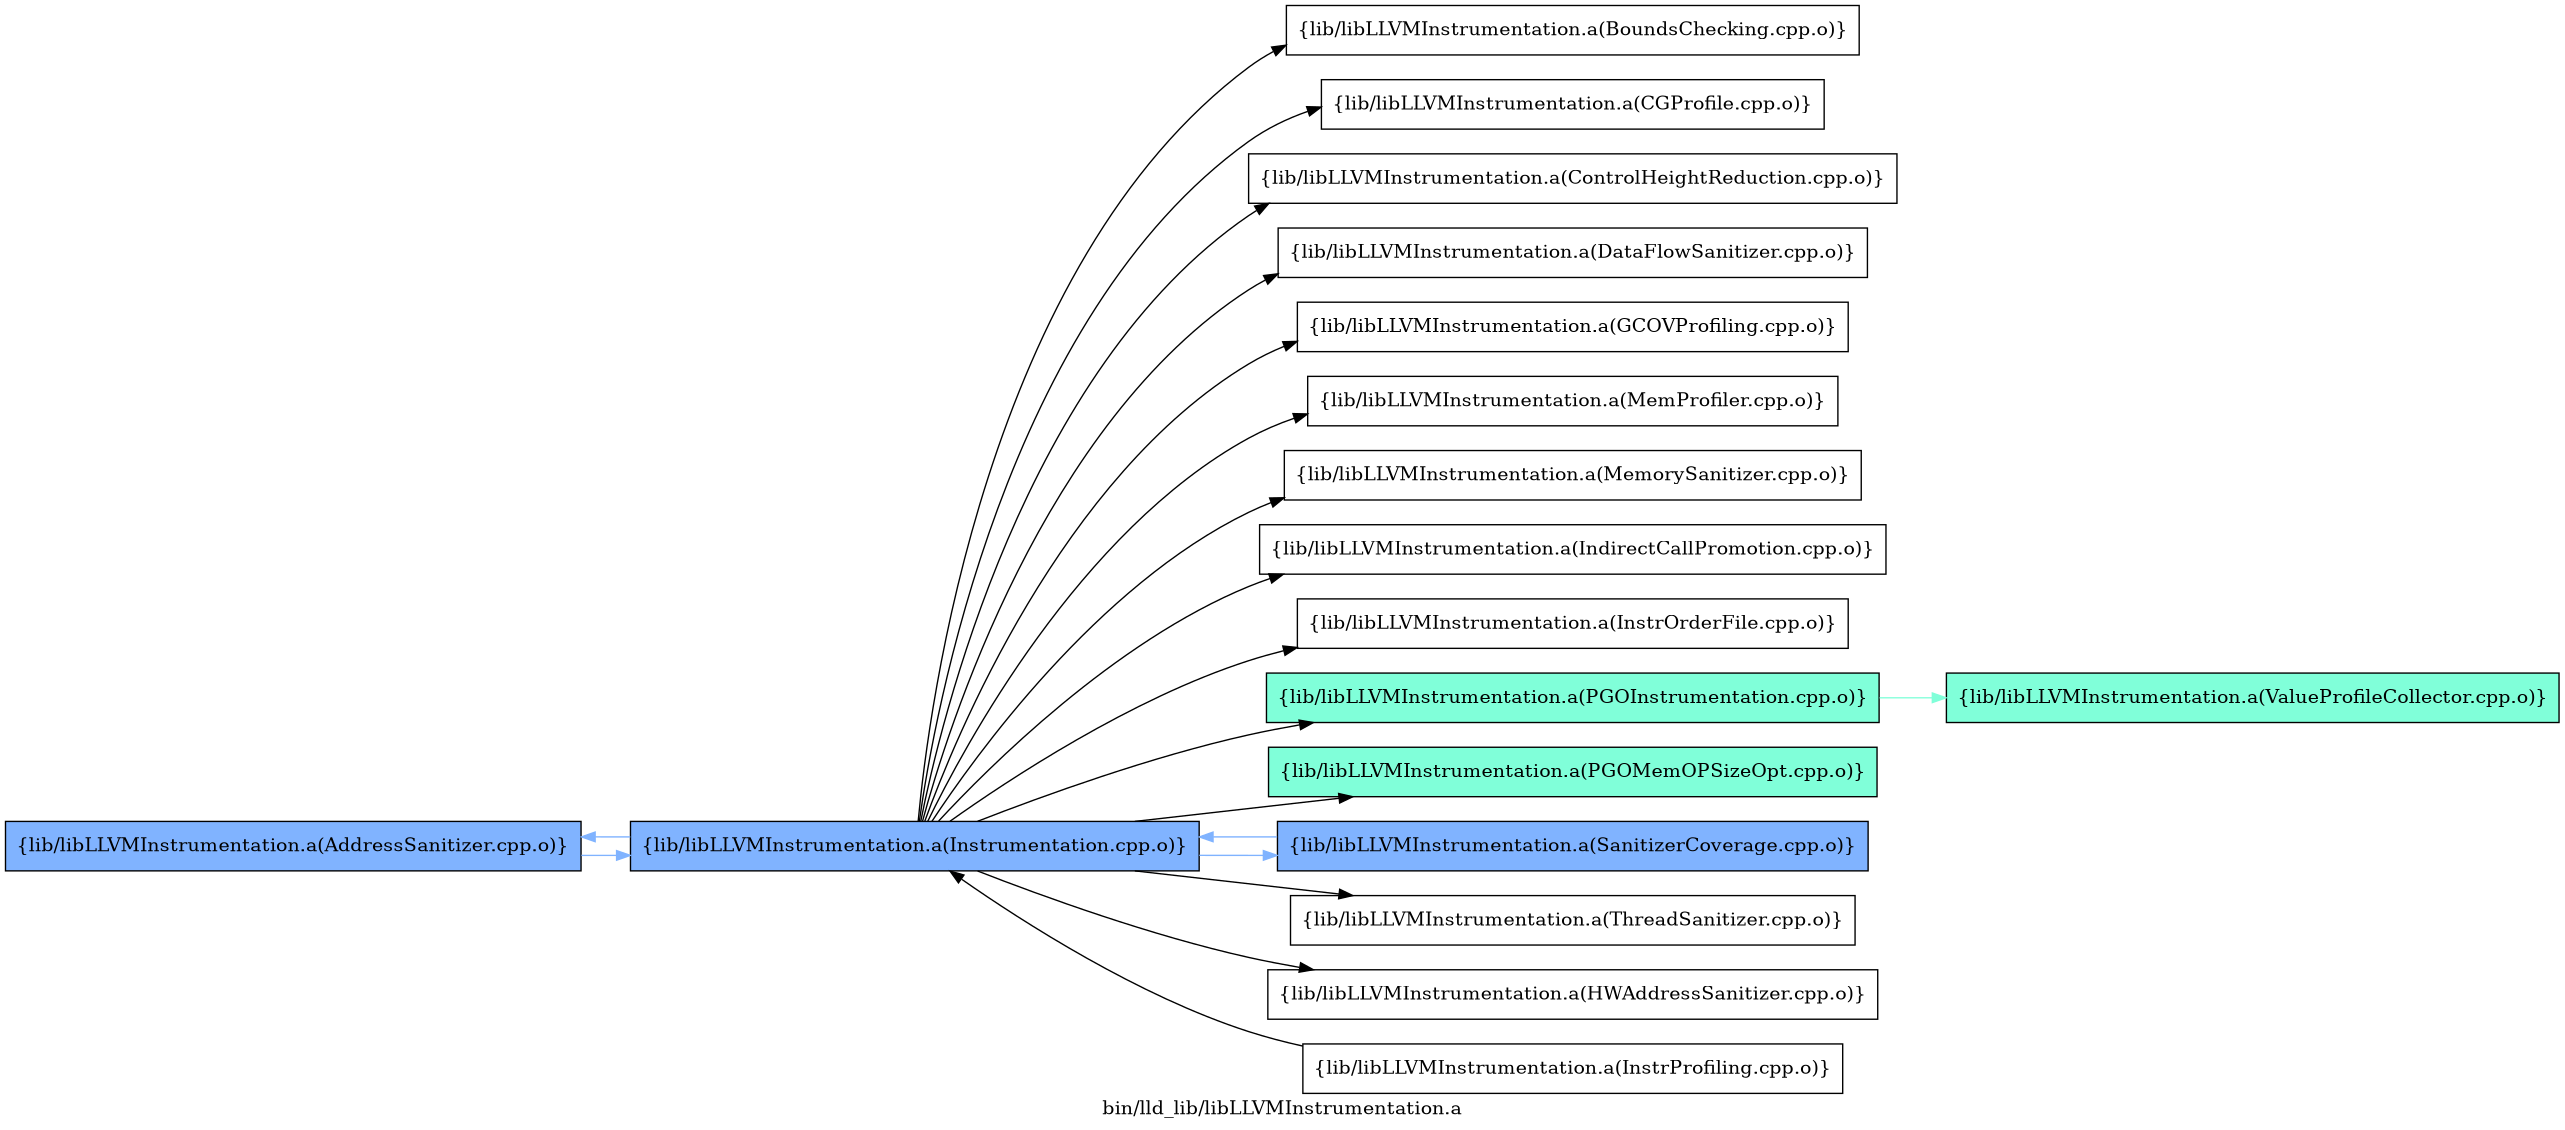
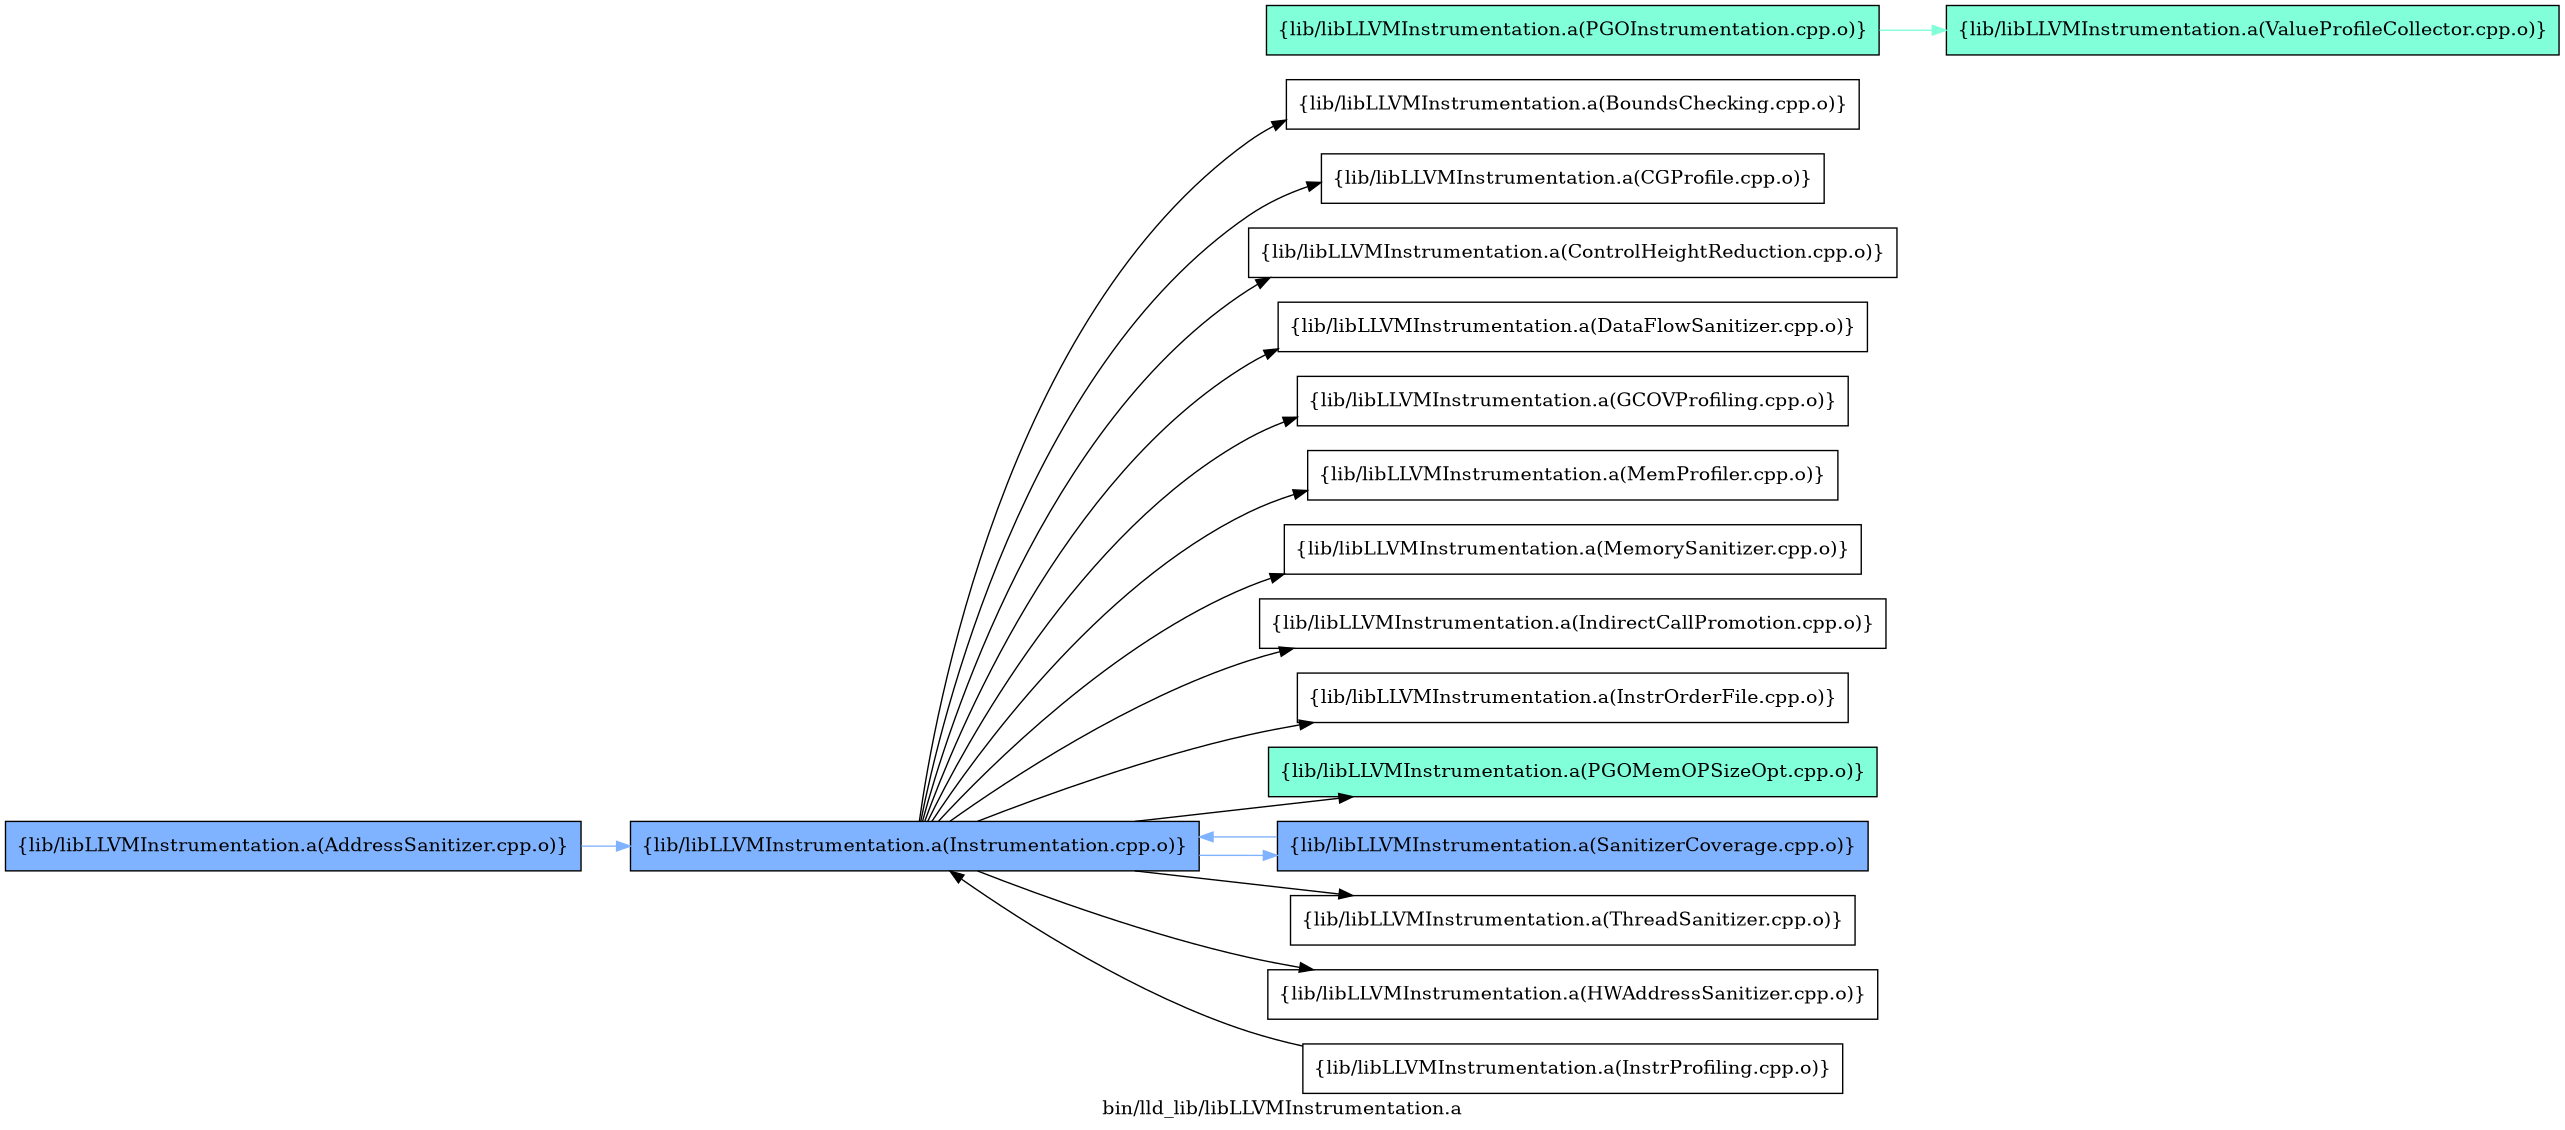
  digraph {
    label="bin/lld_lib/libLLVMInstrumentation.a"
    rankdir=LR
    node [group=0 shape=box]
    n1 [fillcolor="0.600000 0.5 1" group=2 label="{lib/libLLVMInstrumentation.a(AddressSanitizer.cpp.o)}" style=filled]
    n2 [fillcolor="0.600000 0.5 1" group=2 label="{lib/libLLVMInstrumentation.a(Instrumentation.cpp.o)}" style=filled]
    n3 [label="{lib/libLLVMInstrumentation.a(BoundsChecking.cpp.o)}"]
    n4 [label="{lib/libLLVMInstrumentation.a(CGProfile.cpp.o)}"]
    n5 [label="{lib/libLLVMInstrumentation.a(ControlHeightReduction.cpp.o)}"]
    n6 [label="{lib/libLLVMInstrumentation.a(DataFlowSanitizer.cpp.o)}"]
    n7 [label="{lib/libLLVMInstrumentation.a(GCOVProfiling.cpp.o)}"]
    n8 [label="{lib/libLLVMInstrumentation.a(MemProfiler.cpp.o)}"]
    n9 [label="{lib/libLLVMInstrumentation.a(MemorySanitizer.cpp.o)}"]
    n10 [label="{lib/libLLVMInstrumentation.a(IndirectCallPromotion.cpp.o)}"]
    n11 [label="{lib/libLLVMInstrumentation.a(InstrOrderFile.cpp.o)}"]
    n12 [label="{lib/libLLVMInstrumentation.a(InstrProfiling.cpp.o)}"]
    n13 [fillcolor="0.450000 0.5 1" group=1 label="{lib/libLLVMInstrumentation.a(PGOInstrumentation.cpp.o)}" style=filled]
    n14 [fillcolor="0.450000 0.5 1" group=1 label="{lib/libLLVMInstrumentation.a(PGOMemOPSizeOpt.cpp.o)}" style=filled]
    n15 [fillcolor="0.600000 0.5 1" group=2 label="{lib/libLLVMInstrumentation.a(SanitizerCoverage.cpp.o)}" style=filled]
    n16 [label="{lib/libLLVMInstrumentation.a(ThreadSanitizer.cpp.o)}"]
    n17 [label="{lib/libLLVMInstrumentation.a(HWAddressSanitizer.cpp.o)}"]
    n18 [fillcolor="0.450000 0.5 1" group=1 label="{lib/libLLVMInstrumentation.a(ValueProfileCollector.cpp.o)}" style=filled]
    subgraph sub_1 {
      rank=same
      n1
    }
    subgraph sub_2 {
      rank=same
      n2
    }
    subgraph sub_3 {
      rank=same
      n3
      n4
      n5
      n6
      n7
      n8
      n9
      n10
      n11
      n12
      n13
      n14
      n15
      n16
      n17
    }
    n1 -> n2 [color="0.600000 0.5 1"]
-   n2 -> n1 [color="0.600000 0.5 1"]
    n2 -> n3
    n2 -> n4
    n2 -> n5
    n2 -> n6
    n2 -> n7
    n2 -> n8
    n2 -> n9
    n2 -> n10
    n2 -> n11
-   n2 -> n13
    n2 -> n14
    n2 -> n15 [color="0.600000 0.5 1"]
    n2 -> n16
    n2 -> n17
    n12 -> n2
    n13 -> n18 [color="0.450000 0.5 1"]
    n15 -> n2 [color="0.600000 0.5 1"]
  }
